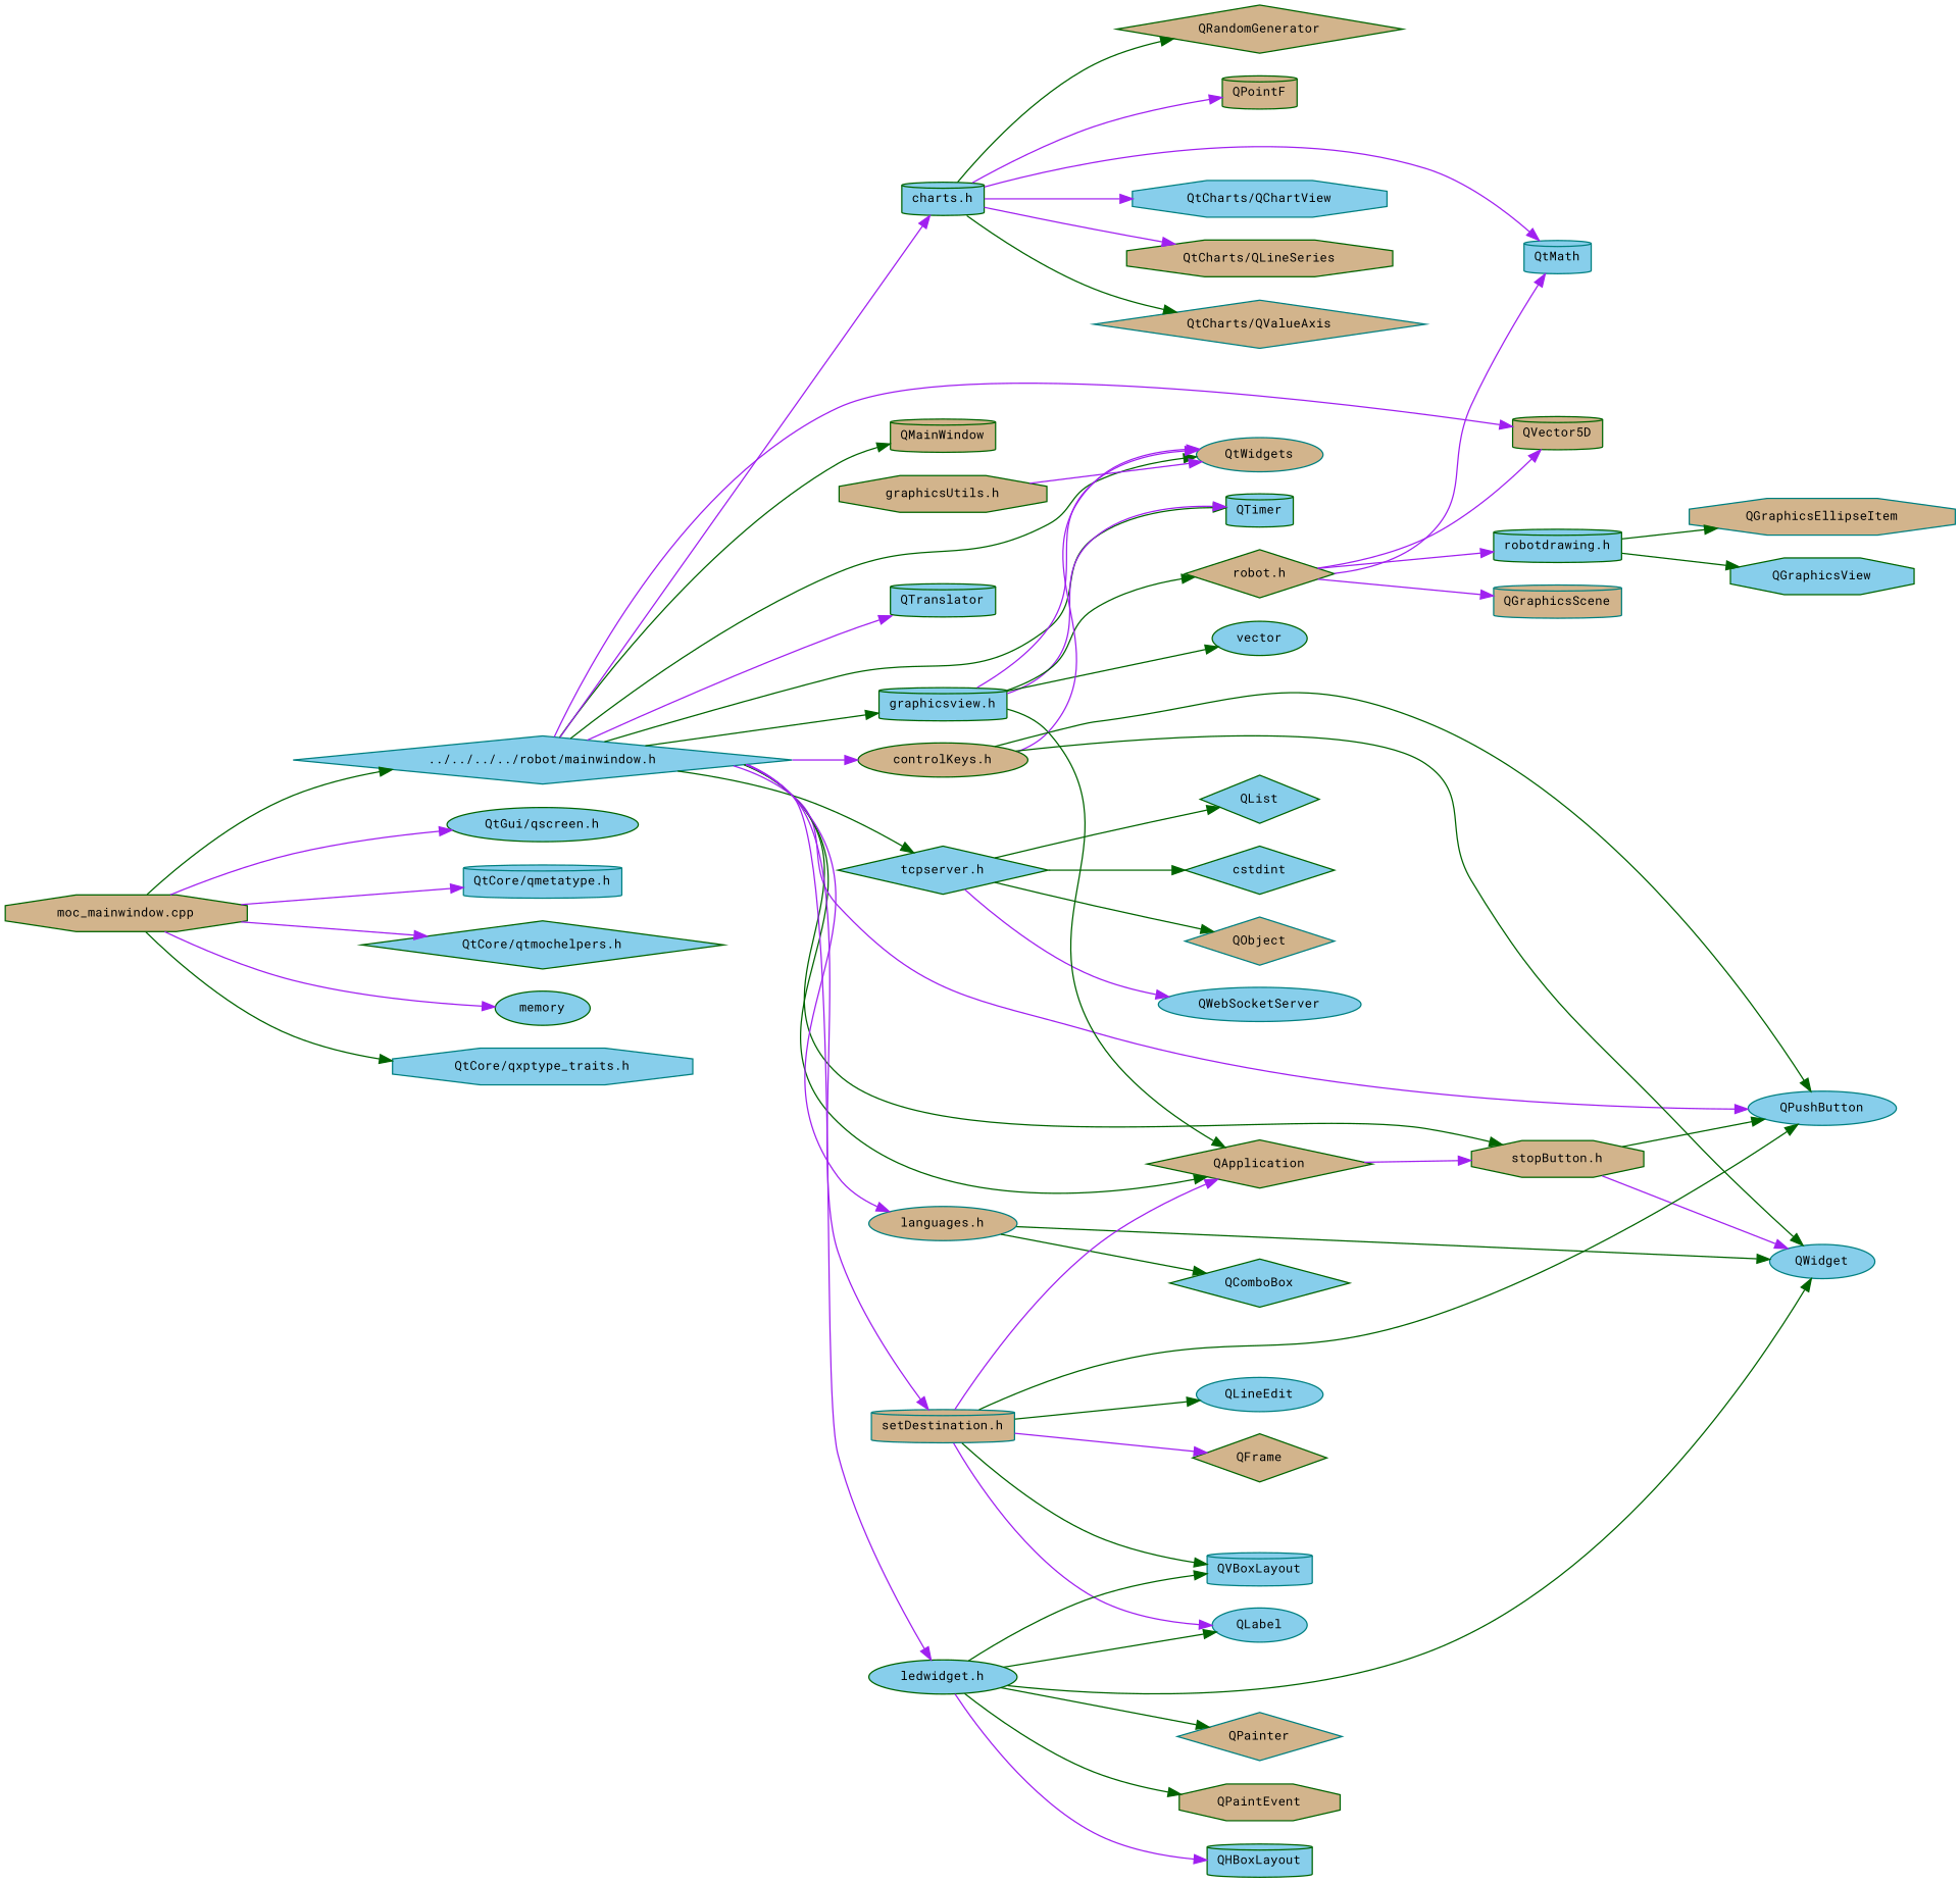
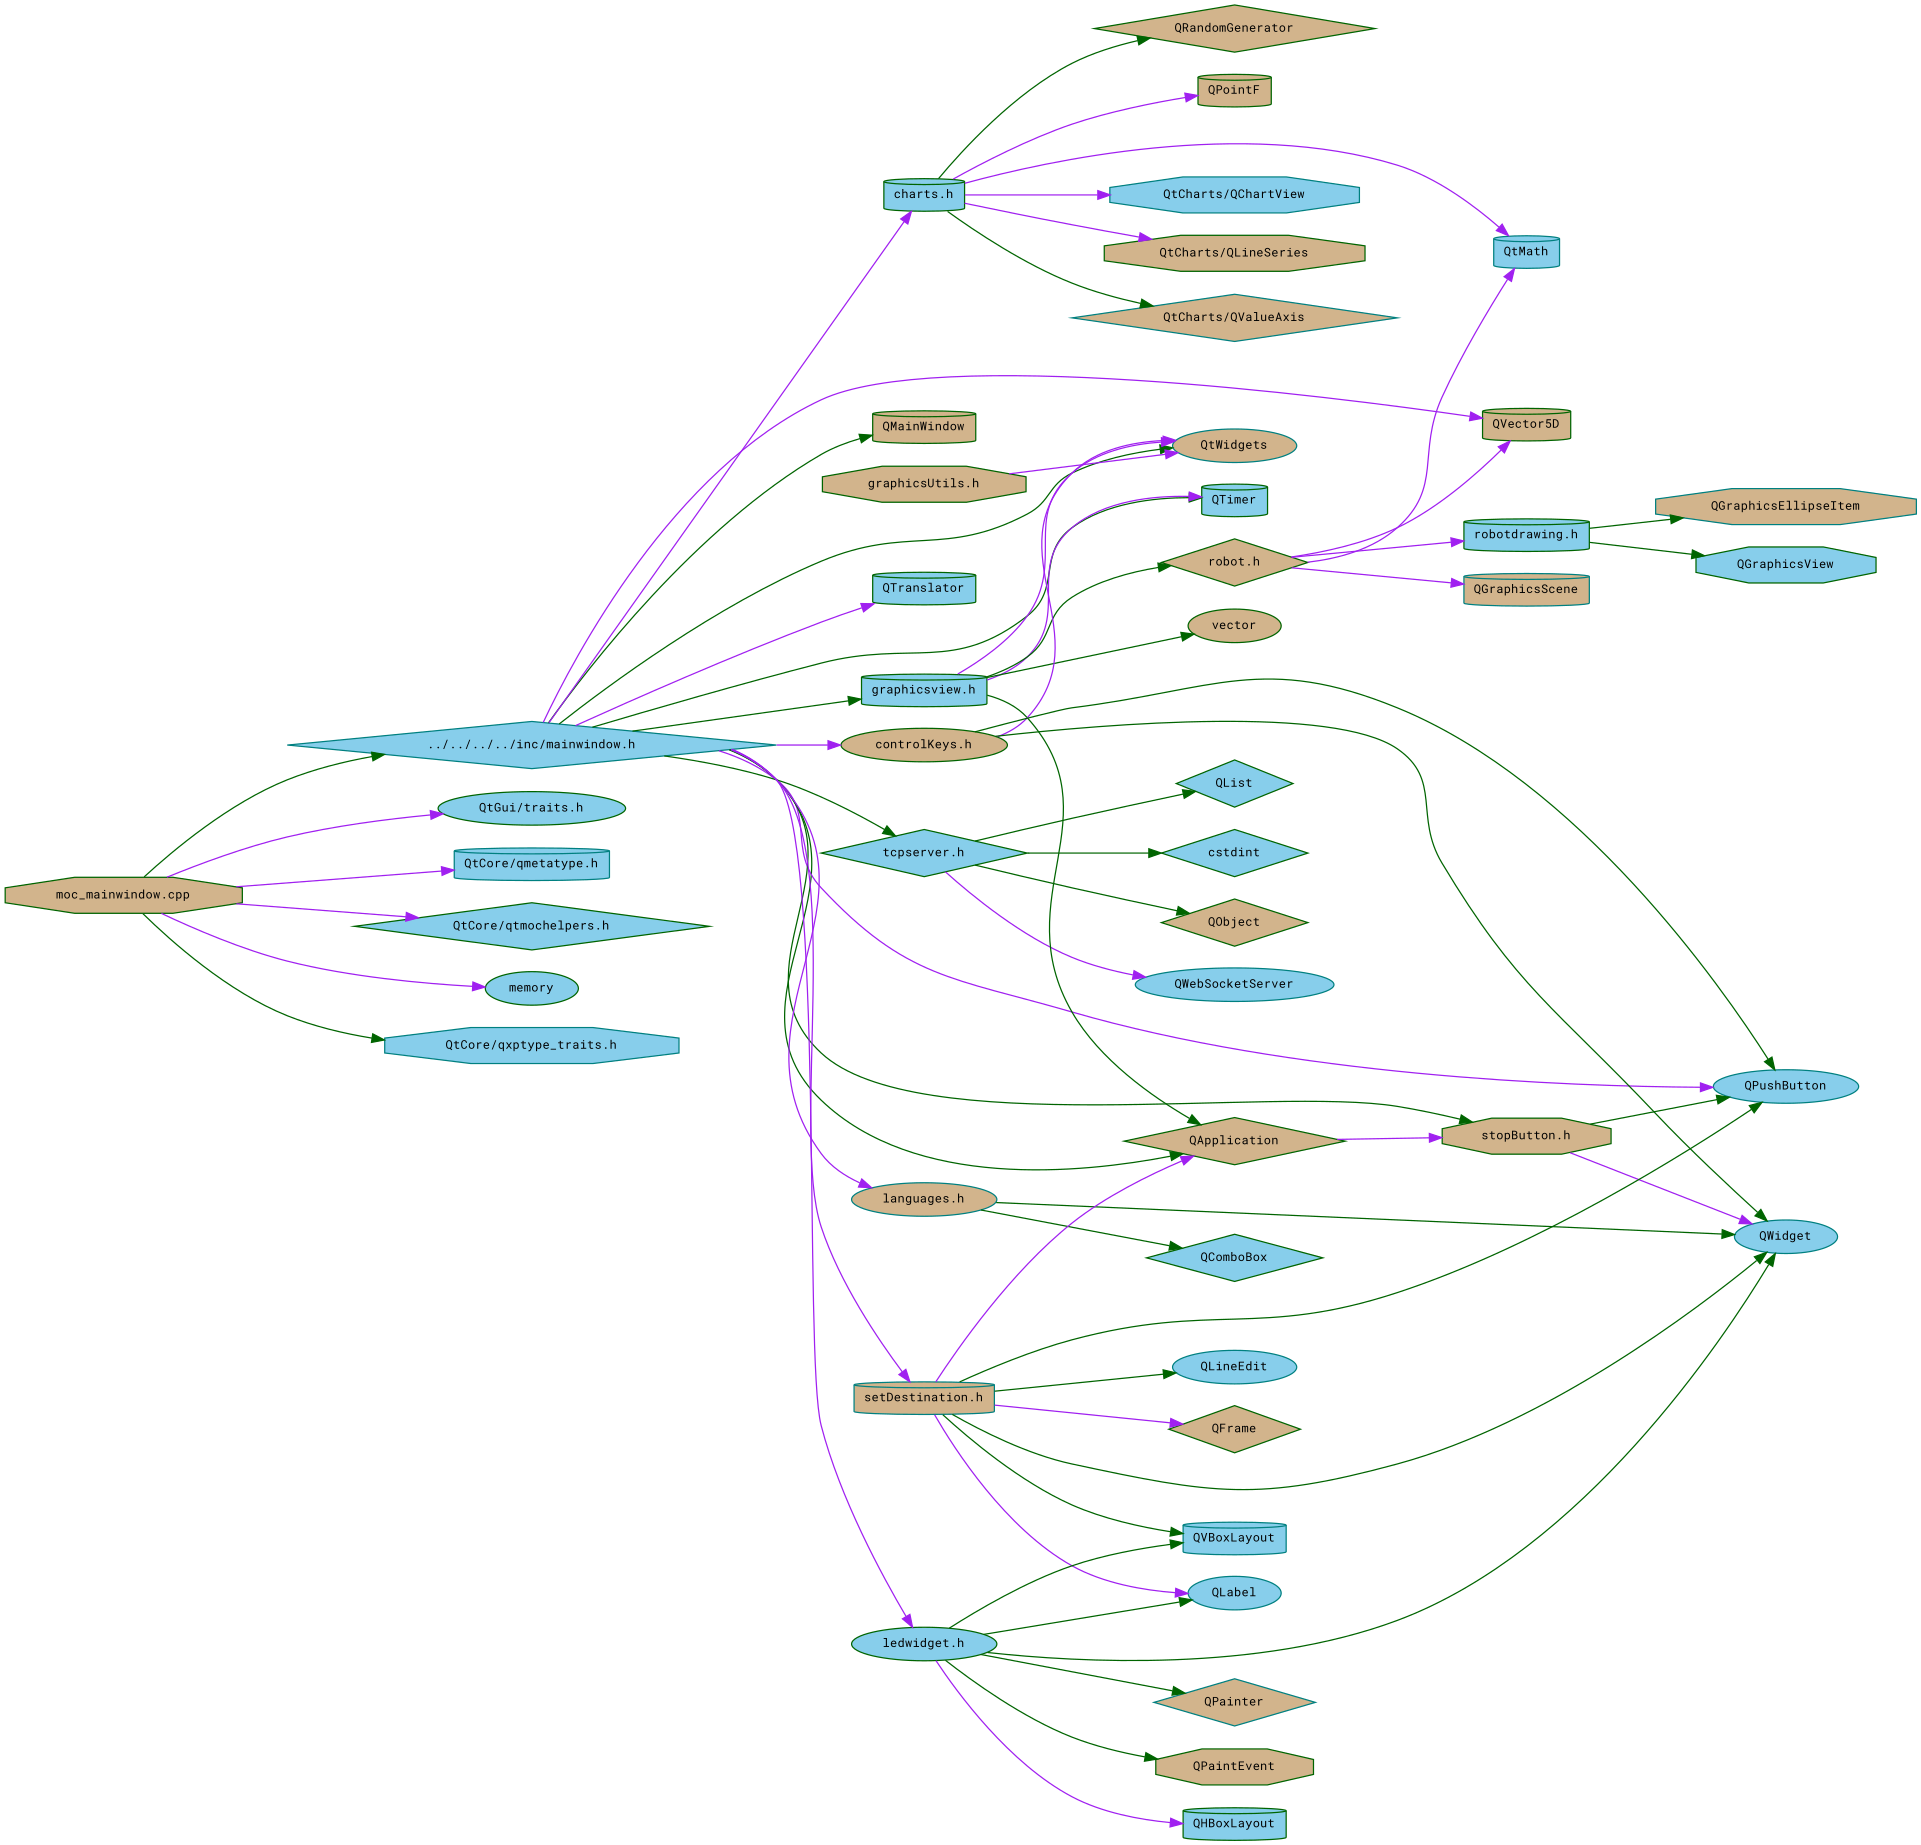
  digraph {
    fontname="Roboto Mono"
    rankdir=LR
    node [color=darkgreen fillcolor=skyblue fontname="Roboto Mono" fontsize=10 shape=cylinder style=filled]
    edge [color=darkgreen fontname="Roboto Mono" fontsize=10 labelfontname=Helvetica labelfontsize=10 style=solid]
    n1 [fillcolor=tan fontcolor=black height=0.2 label="moc_mainwindow.cpp" shape=octagon width=0.4]
-   n2 [color=teal height=0.2 label="../../../../robot/mainwindow.h" shape=diamond width=0.4]
-   n3 [height=0.2 label="QtGui/qscreen.h" shape=ellipse width=0.4]
+   n2 [color=teal height=0.2 label="../../../../inc/mainwindow.h" shape=diamond width=0.4]
+   n3 [height=0.2 label="QtGui/traits.h" shape=ellipse width=0.4]
    n4 [color=teal height=0.2 label="QtCore/qmetatype.h" width=0.4]
    n5 [height=0.2 label="QtCore/qtmochelpers.h" shape=diamond width=0.4]
    n6 [height=0.2 label=memory shape=ellipse width=0.4]
    n7 [color=teal height=0.2 label="QtCore/qxptype_traits.h" shape=octagon width=0.4]
    n8 [color=teal fillcolor=tan height=0.2 label=QtWidgets shape=ellipse width=0.4]
    n9 [fillcolor=tan height=0.2 label=QMainWindow width=0.4]
    n10 [fillcolor=tan height=0.2 label=QApplication shape=diamond width=0.4]
    n11 [height=0.2 label=QTranslator width=0.4]
    n12 [color=teal height=0.2 label=QPushButton shape=ellipse width=0.4]
    n13 [fillcolor=tan height=0.2 label=QVector5D width=0.4]
    n14 [height=0.2 label=QTimer width=0.4]
    n15 [height=0.2 label="tcpserver.h" shape=diamond width=0.4]
    n16 [height=0.2 label="graphicsview.h" width=0.4]
    n17 [fillcolor=tan height=0.2 label="controlKeys.h" shape=ellipse width=0.4]
    n18 [fillcolor=tan height=0.2 label="stopButton.h" shape=octagon width=0.4]
    n19 [color=teal fillcolor=tan height=0.2 label="languages.h" shape=ellipse width=0.4]
    n20 [color=teal fillcolor=tan height=0.2 label="setDestination.h" width=0.4]
    n21 [height=0.2 label="ledwidget.h" shape=ellipse width=0.4]
    n22 [height=0.2 label="charts.h" width=0.4]
-   n23 [color=teal fillcolor=tan height=0.2 label=QObject shape=diamond width=0.4]
+   n23 [fillcolor=tan height=0.2 label=QObject shape=diamond width=0.4]
    n24 [color=teal height=0.2 label=QWebSocketServer shape=ellipse width=0.4]
    n25 [height=0.2 label=QList shape=diamond width=0.4]
    n26 [height=0.2 label=cstdint shape=diamond width=0.4]
-   n27 [height=0.2 label=vector shape=ellipse width=0.4]
+   n27 [fillcolor=tan height=0.2 label=vector shape=ellipse width=0.4]
    n28 [fillcolor=tan height=0.2 label="robot.h" shape=diamond width=0.4]
    n29 [color=teal height=0.2 label=QWidget shape=ellipse width=0.4]
    n30 [height=0.2 label=QComboBox shape=diamond width=0.4]
    n31 [color=teal height=0.2 label=QLineEdit shape=ellipse width=0.4]
    n32 [color=teal height=0.2 label=QLabel shape=ellipse width=0.4]
    n33 [color=teal height=0.2 label=QVBoxLayout width=0.4]
    n34 [fillcolor=tan height=0.2 label=QFrame shape=diamond width=0.4]
    n35 [height=0.2 label=QHBoxLayout width=0.4]
    n36 [color=teal fillcolor=tan height=0.2 label=QPainter shape=diamond width=0.4]
    n37 [fillcolor=tan height=0.2 label=QPaintEvent shape=octagon width=0.4]
    n38 [color=teal height=0.2 label=QtMath width=0.4]
    n39 [color=teal height=0.2 label="QtCharts/QChartView" shape=octagon width=0.4]
    n40 [fillcolor=tan height=0.2 label="QtCharts/QLineSeries" shape=octagon width=0.4]
    n41 [color=teal fillcolor=tan height=0.2 label="QtCharts/QValueAxis" shape=diamond width=0.4]
    n42 [fillcolor=tan height=0.2 label=QRandomGenerator shape=diamond width=0.4]
    n43 [fillcolor=tan height=0.2 label=QPointF width=0.4]
    n44 [color=teal fillcolor=tan height=0.2 label=QGraphicsScene width=0.4]
    n45 [height=0.2 label="robotdrawing.h" width=0.4]
    n46 [fillcolor=tan height=0.2 label="graphicsUtils.h" shape=octagon width=0.4]
    n47 [color=teal fillcolor=tan height=0.2 label=QGraphicsEllipseItem shape=octagon width=0.4]
    n48 [height=0.2 label=QGraphicsView shape=octagon width=0.4]
    n1 -> n2
    n1 -> n3 [color=purple]
    n1 -> n4 [color=purple]
    n1 -> n5 [color=purple]
    n1 -> n6 [color=purple]
    n1 -> n7
    n2 -> n8
    n2 -> n9
    n2 -> n10
    n2 -> n11 [color=purple]
    n2 -> n12 [color=purple]
    n2 -> n13 [color=purple]
    n2 -> n14
    n2 -> n15
    n2 -> n16
    n2 -> n17 [color=purple]
    n2 -> n18
    n2 -> n19 [color=purple]
    n2 -> n20 [color=purple]
    n2 -> n21 [color=purple]
    n2 -> n22 [color=purple]
    n10 -> n18 [color=purple]
    n15 -> n23
    n15 -> n24 [color=purple]
    n15 -> n25
    n15 -> n26
    n16 -> n8 [color=purple]
    n16 -> n10
    n16 -> n14 [color=purple]
    n16 -> n27
    n16 -> n28
    n17 -> n8 [color=purple]
    n17 -> n12
    n17 -> n29
    n18 -> n12
    n18 -> n29 [color=purple]
    n19 -> n29
    n19 -> n30
    n20 -> n10 [color=purple]
    n20 -> n12
+   n20 -> n29
    n20 -> n31
    n20 -> n32 [color=purple]
    n20 -> n33
    n20 -> n34 [color=purple]
    n21 -> n29
    n21 -> n32
    n21 -> n33
    n21 -> n35 [color=purple]
    n21 -> n36
    n21 -> n37
    n22 -> n38 [color=purple]
    n22 -> n39 [color=purple]
    n22 -> n40 [color=purple]
    n22 -> n41
    n22 -> n42
    n22 -> n43 [color=purple]
    n28 -> n13 [color=purple]
    n28 -> n38 [color=purple]
    n28 -> n44 [color=purple]
    n28 -> n45 [color=purple]
    n45 -> n47
    n45 -> n48
    n46 -> n8 [color=purple]
  }
